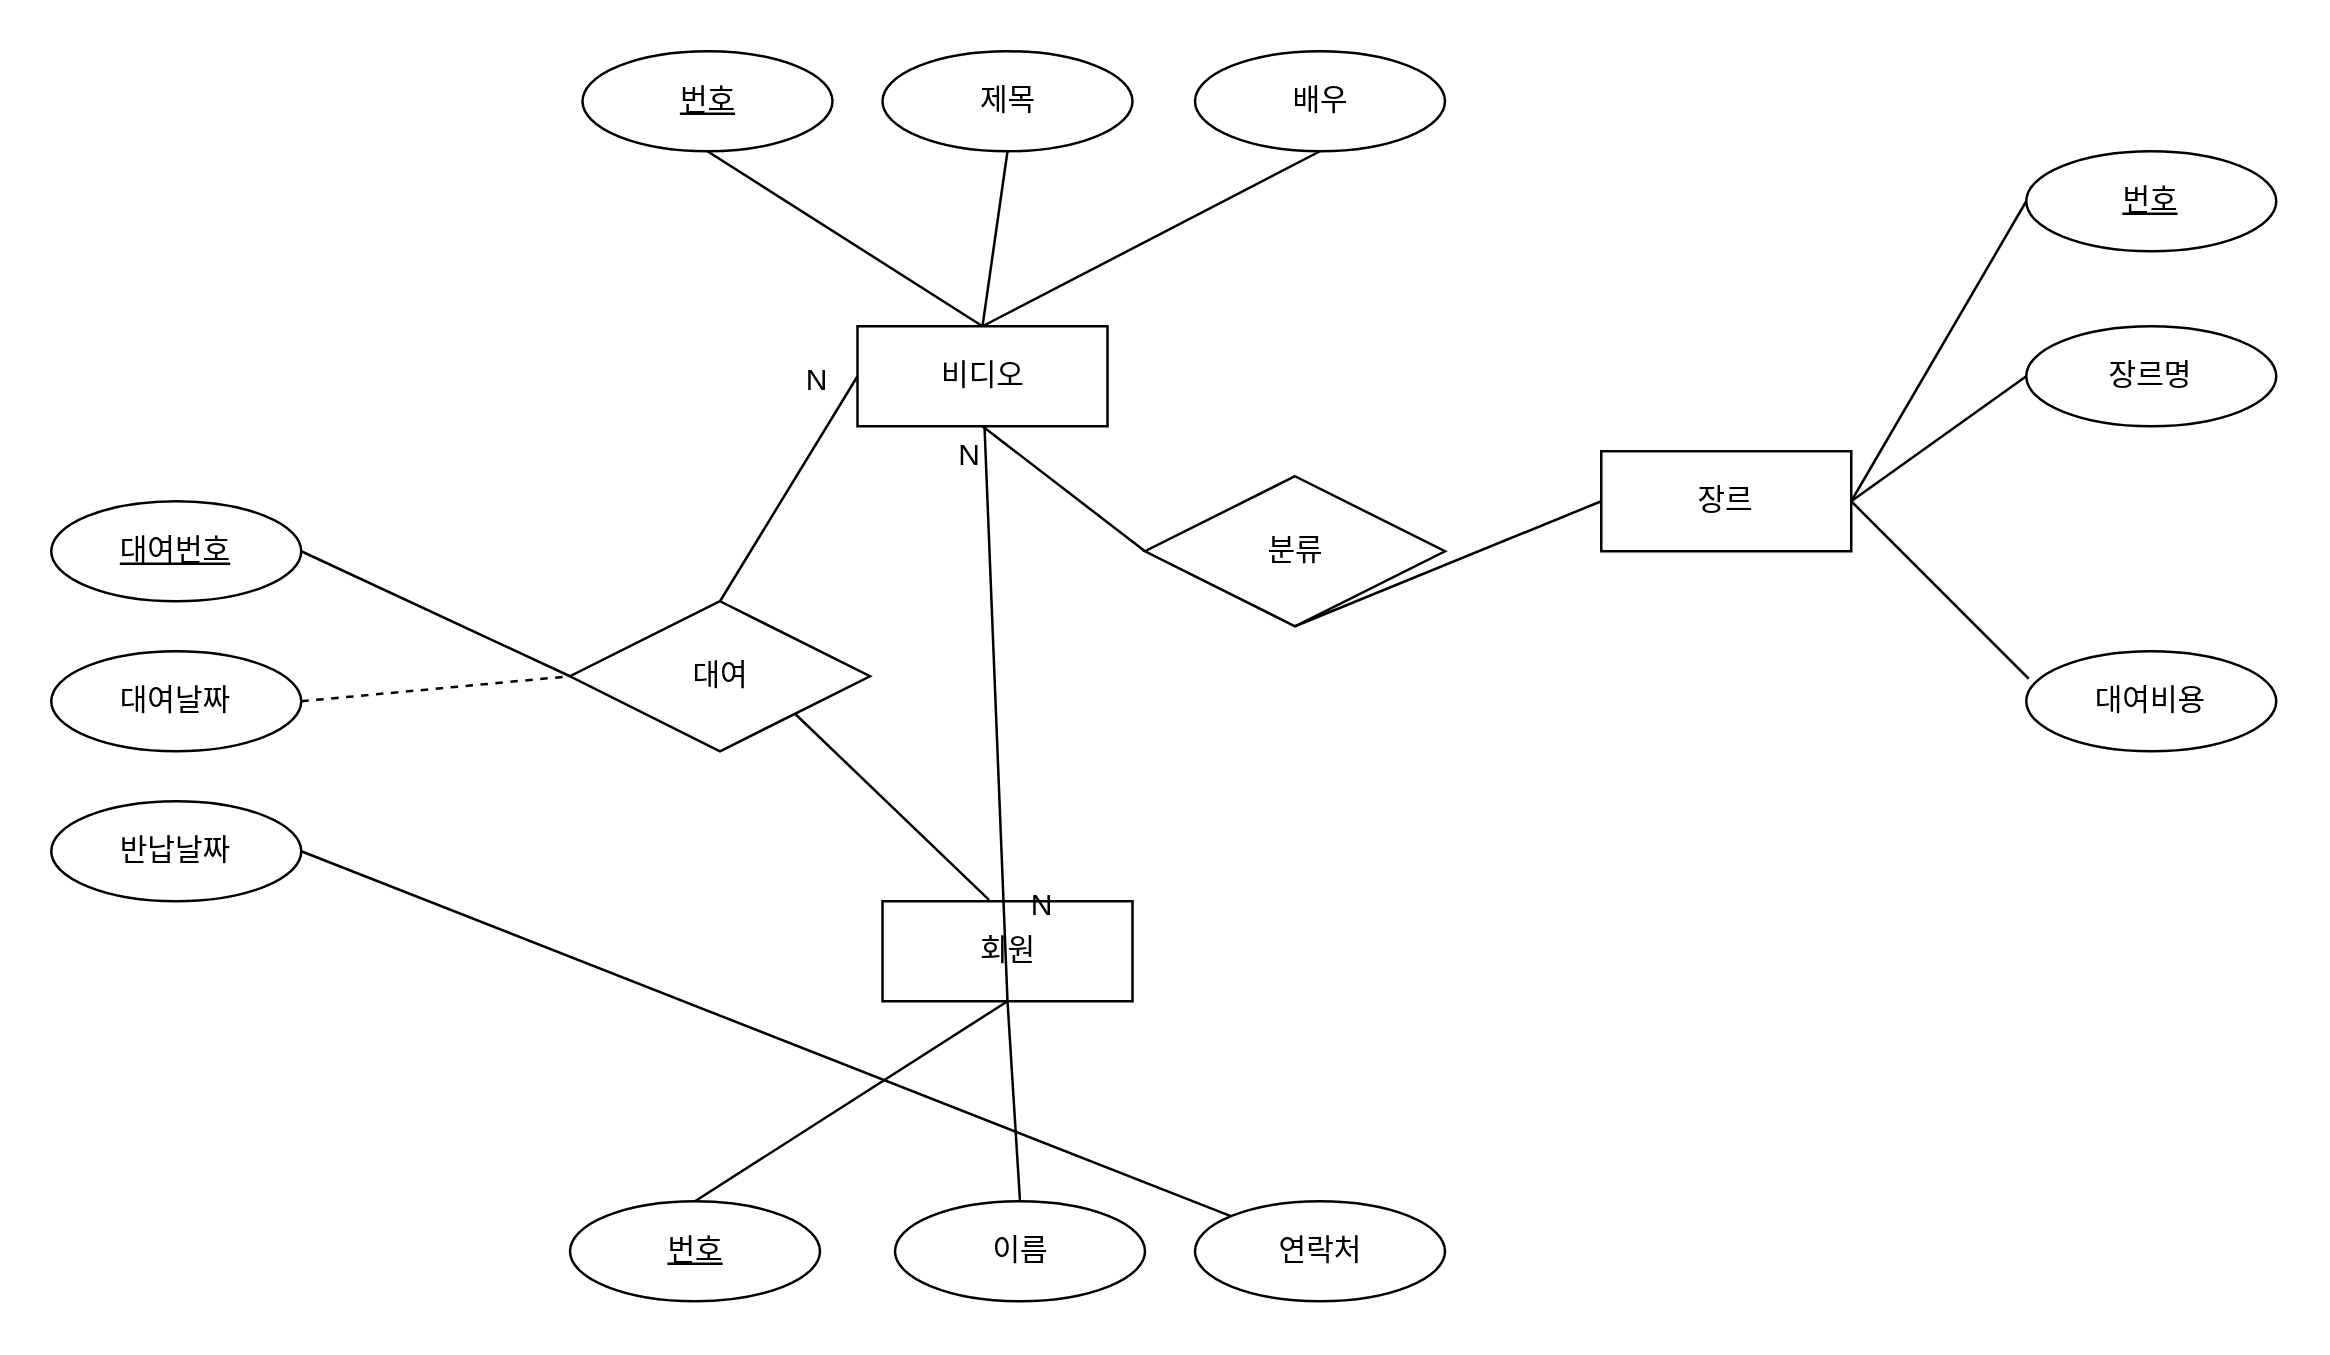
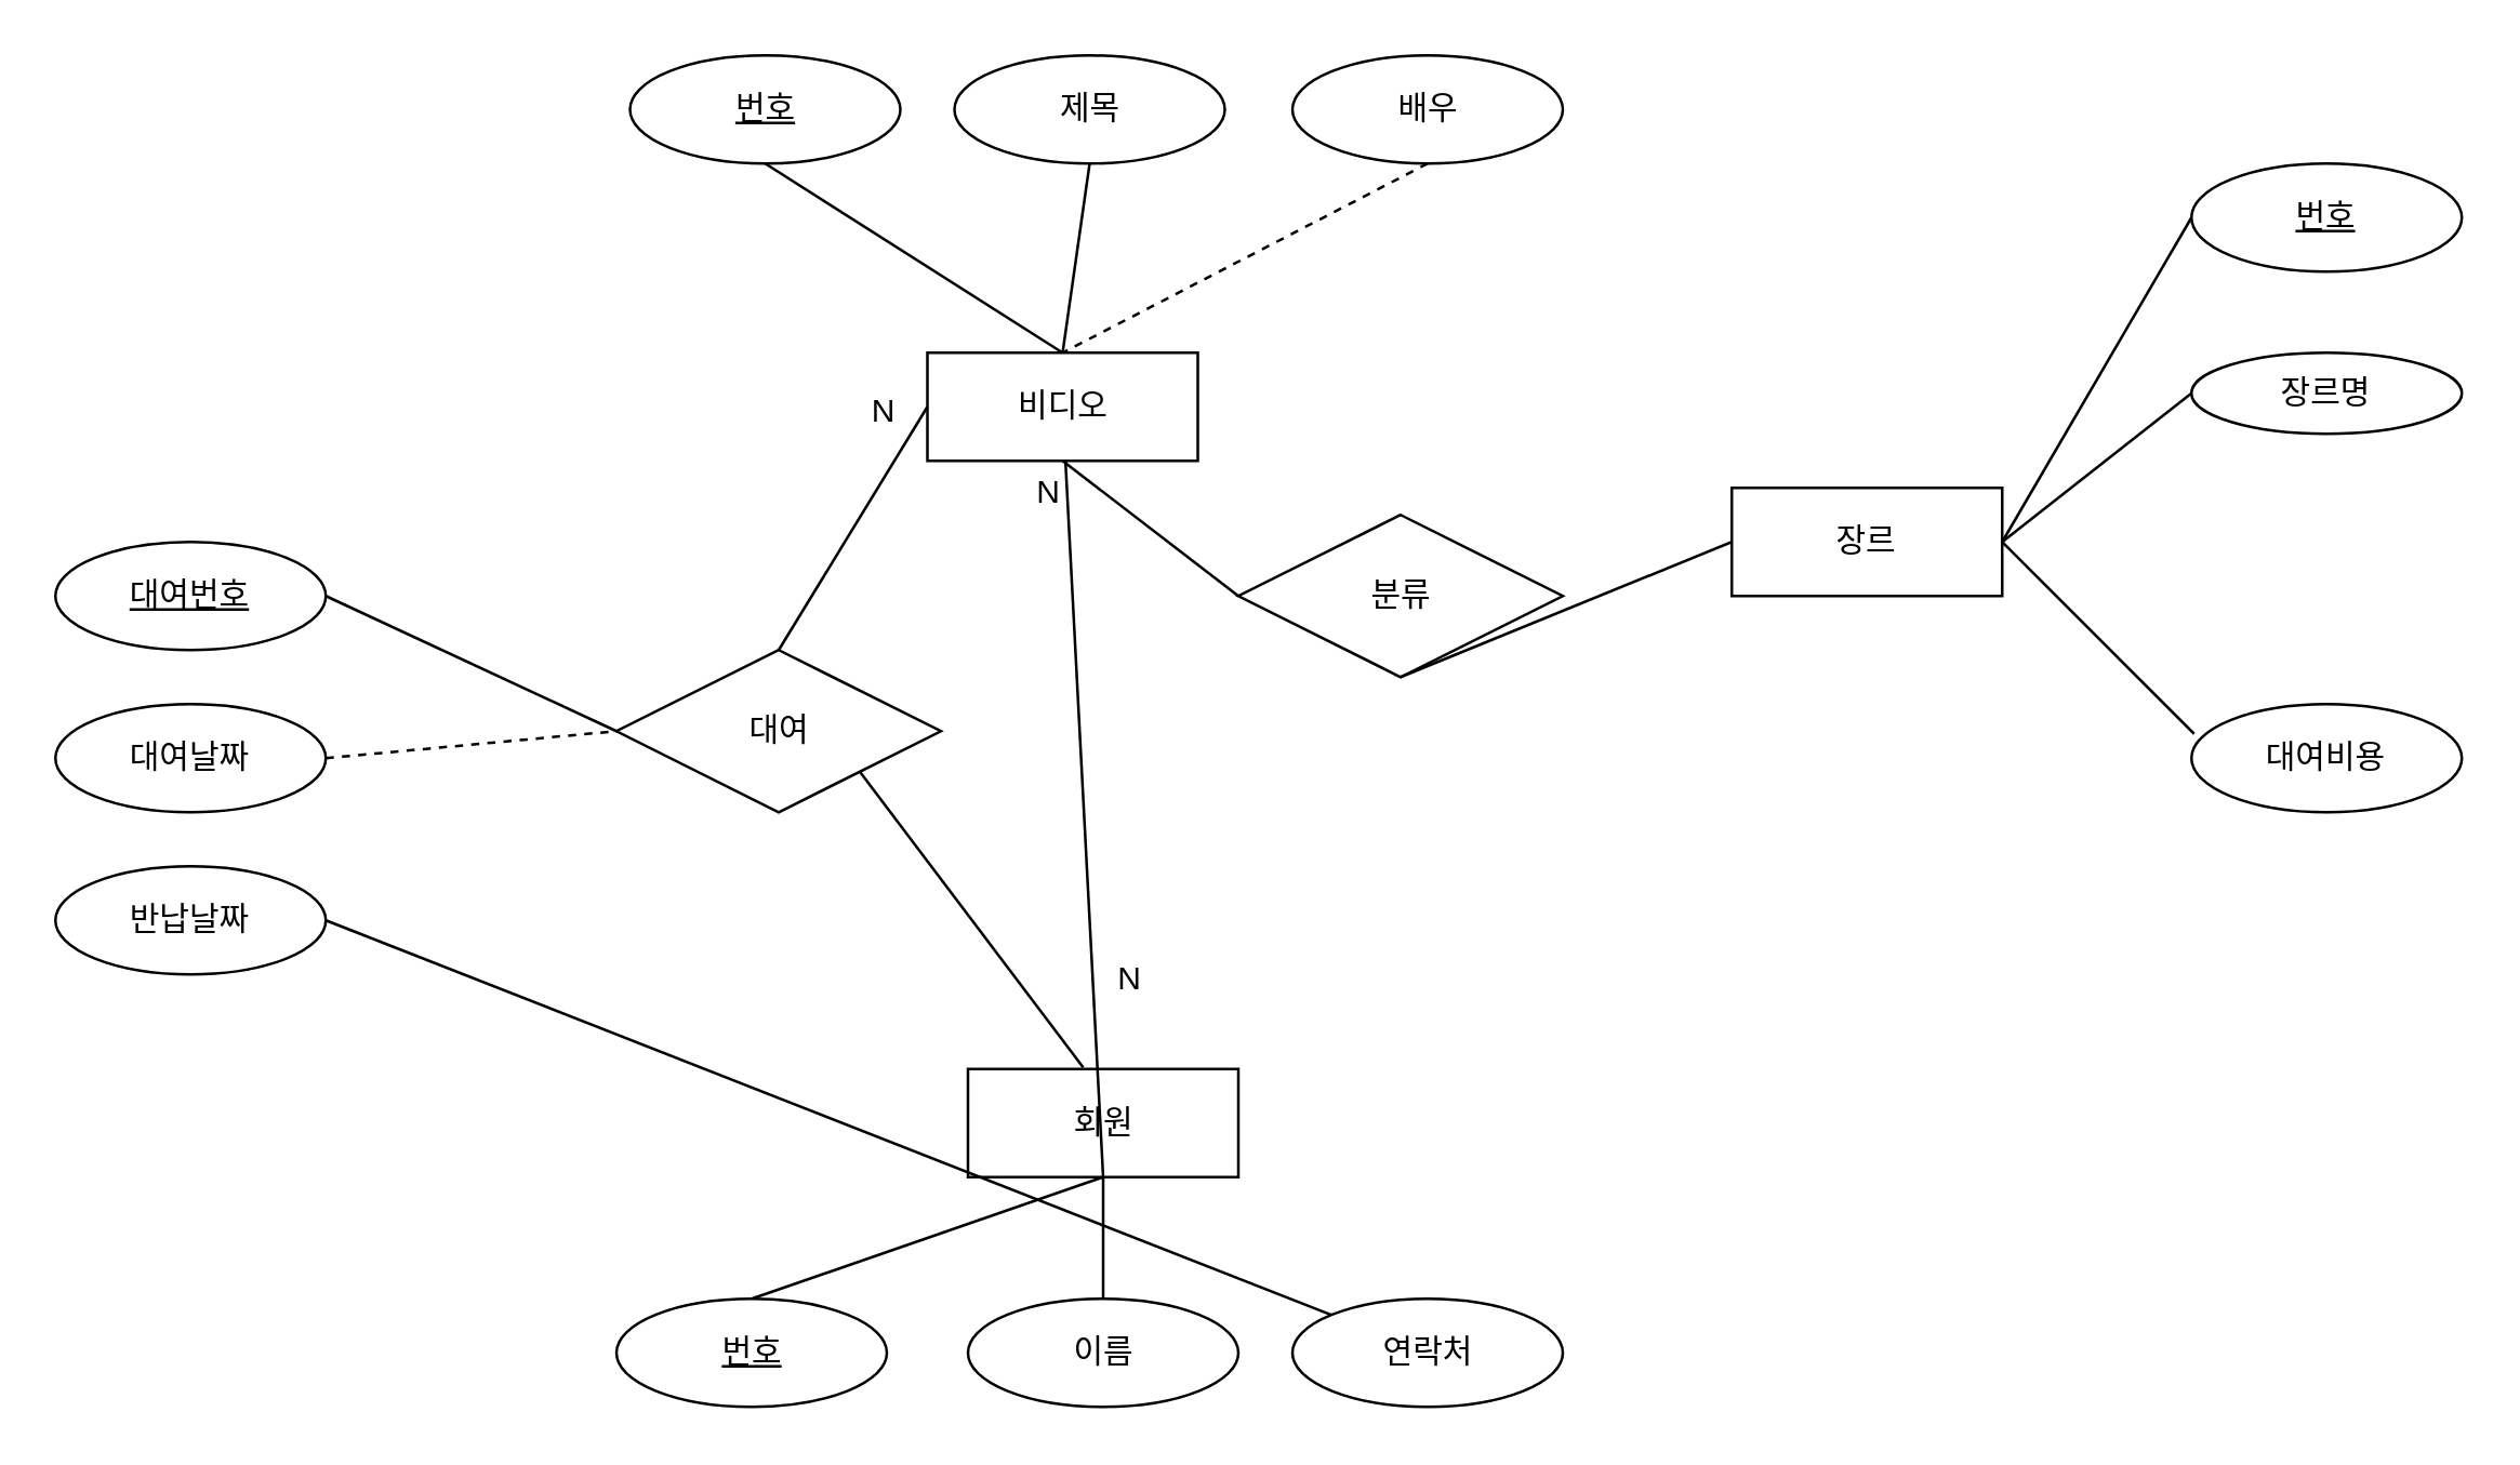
  <mxCell id="0" />
  <mxCell id="1" parent="0" />
  <mxCell id="2" value="장르" style="whiteSpace=wrap;html=1;align=center;" vertex="1" parent="1"><mxGeometry x="640" y="180" width="100" height="40" as="geometry" /></mxCell>
- <mxCell id="3" value="회원" style="whiteSpace=wrap;html=1;align=center;" vertex="1" parent="1"><mxGeometry x="352.5" y="360" width="100" height="40" as="geometry" /></mxCell>
+ <mxCell id="3" value="회원" style="whiteSpace=wrap;html=1;align=center;" vertex="1" parent="1"><mxGeometry x="357.5" y="395" width="100" height="40" as="geometry" /></mxCell>
  <mxCell id="4" value="비디오" style="whiteSpace=wrap;html=1;align=center;" vertex="1" parent="1"><mxGeometry x="342.5" y="130" width="100" height="40" as="geometry" /></mxCell>
  <mxCell id="5" value="번호" style="ellipse;whiteSpace=wrap;html=1;align=center;fontStyle=4;" vertex="1" parent="1"><mxGeometry x="810" y="60" width="100" height="40" as="geometry" /></mxCell>
- <mxCell id="6" value="장르명" style="ellipse;whiteSpace=wrap;html=1;align=center;" vertex="1" parent="1"><mxGeometry x="810" y="130" width="100" height="40" as="geometry" /></mxCell>
+ <mxCell id="6" value="장르명" style="ellipse;whiteSpace=wrap;html=1;align=center;" vertex="1" parent="1"><mxGeometry x="810" y="130" width="100" height="30" as="geometry" /></mxCell>
  <mxCell id="7" value="대여비용" style="ellipse;whiteSpace=wrap;html=1;align=center;" vertex="1" parent="1"><mxGeometry x="810" y="260" width="100" height="40" as="geometry" /></mxCell>
  <mxCell id="8" value="" style="endArrow=none;html=1;rounded=0;entryX=1;entryY=0.5;entryDx=0;entryDy=0;exitX=0;exitY=0.5;exitDx=0;exitDy=0;" edge="1" parent="1" source="5" target="2"><mxGeometry relative="1" as="geometry"><mxPoint x="493" y="440" as="sourcePoint" /><mxPoint x="653" y="440" as="targetPoint" /></mxGeometry></mxCell>
  <mxCell id="9" value="" style="endArrow=none;html=1;rounded=0;exitX=1;exitY=0.5;exitDx=0;exitDy=0;entryX=0;entryY=0.5;entryDx=0;entryDy=0;" edge="1" parent="1" source="2" target="6"><mxGeometry relative="1" as="geometry"><mxPoint x="493" y="440" as="sourcePoint" /><mxPoint x="653" y="440" as="targetPoint" /></mxGeometry></mxCell>
  <mxCell id="10" value="" style="endArrow=none;html=1;rounded=0;exitX=1;exitY=0.5;exitDx=0;exitDy=0;entryX=0.01;entryY=0.275;entryDx=0;entryDy=0;entryPerimeter=0;" edge="1" parent="1" source="2" target="7"><mxGeometry relative="1" as="geometry"><mxPoint x="713" y="310" as="sourcePoint" /><mxPoint x="784" y="340" as="targetPoint" /></mxGeometry></mxCell>
  <mxCell id="11" value="제목" style="ellipse;whiteSpace=wrap;html=1;align=center;" vertex="1" parent="1"><mxGeometry x="352.5" y="20" width="100" height="40" as="geometry" /></mxCell>
  <mxCell id="12" value="번호" style="ellipse;whiteSpace=wrap;html=1;align=center;fontStyle=4;" vertex="1" parent="1"><mxGeometry x="232.5" y="20" width="100" height="40" as="geometry" /></mxCell>
  <mxCell id="13" value="배우" style="ellipse;whiteSpace=wrap;html=1;align=center;" vertex="1" parent="1"><mxGeometry x="477.5" y="20" width="100" height="40" as="geometry" /></mxCell>
  <mxCell id="14" value="" style="endArrow=none;html=1;rounded=0;entryX=0.5;entryY=0;entryDx=0;entryDy=0;exitX=0.5;exitY=1;exitDx=0;exitDy=0;" edge="1" parent="1" source="12" target="4"><mxGeometry relative="1" as="geometry"><mxPoint x="477.5" y="30" as="sourcePoint" /><mxPoint x="387.5" y="120" as="targetPoint" /></mxGeometry></mxCell>
  <mxCell id="15" value="" style="endArrow=none;html=1;rounded=0;exitX=0.5;exitY=1;exitDx=0;exitDy=0;entryX=0.5;entryY=0;entryDx=0;entryDy=0;" edge="1" parent="1" source="11" target="4"><mxGeometry relative="1" as="geometry"><mxPoint x="292.5" y="70" as="sourcePoint" /><mxPoint x="392.5" y="123" as="targetPoint" /></mxGeometry></mxCell>
- <mxCell id="16" value="" style="endArrow=none;html=1;rounded=0;entryX=0.5;entryY=0;entryDx=0;entryDy=0;exitX=0.5;exitY=1;exitDx=0;exitDy=0;" edge="1" parent="1" source="13" target="4"><mxGeometry relative="1" as="geometry"><mxPoint x="292.5" y="70" as="sourcePoint" /><mxPoint x="402.5" y="120" as="targetPoint" /></mxGeometry></mxCell>
+ <mxCell id="16" value="" style="endArrow=none;html=1;rounded=0;entryX=0.5;entryY=0;entryDx=0;entryDy=0;exitX=0.5;exitY=1;exitDx=0;exitDy=0;dashed=1;" edge="1" parent="1" source="13" target="4"><mxGeometry relative="1" as="geometry"><mxPoint x="292.5" y="70" as="sourcePoint" /><mxPoint x="402.5" y="120" as="targetPoint" /></mxGeometry></mxCell>
  <mxCell id="17" value="번호" style="ellipse;whiteSpace=wrap;html=1;align=center;fontStyle=4;" vertex="1" parent="1"><mxGeometry x="227.5" y="480" width="100" height="40" as="geometry" /></mxCell>
  <mxCell id="18" value="이름" style="ellipse;whiteSpace=wrap;html=1;align=center;" vertex="1" parent="1"><mxGeometry x="357.5" y="480" width="100" height="40" as="geometry" /></mxCell>
  <mxCell id="19" value="연락처" style="ellipse;whiteSpace=wrap;html=1;align=center;" vertex="1" parent="1"><mxGeometry x="477.5" y="480" width="100" height="40" as="geometry" /></mxCell>
  <mxCell id="20" value="" style="endArrow=none;html=1;rounded=0;exitX=0.5;exitY=1;exitDx=0;exitDy=0;entryX=0.5;entryY=0;entryDx=0;entryDy=0;" edge="1" parent="1" source="3" target="17"><mxGeometry relative="1" as="geometry"><mxPoint x="367.5" y="0" as="sourcePoint" /><mxPoint x="357.5" y="70" as="targetPoint" /></mxGeometry></mxCell>
  <mxCell id="21" value="" style="endArrow=none;html=1;rounded=0;exitX=0.5;exitY=1;exitDx=0;exitDy=0;entryX=0.5;entryY=0;entryDx=0;entryDy=0;" edge="1" parent="1" source="3" target="18"><mxGeometry relative="1" as="geometry"><mxPoint x="397.5" y="420" as="sourcePoint" /><mxPoint x="287.5" y="490" as="targetPoint" /></mxGeometry></mxCell>
  <mxCell id="22" value="" style="endArrow=none;html=1;rounded=0;exitX=0.5;exitY=1;exitDx=0;exitDy=0;" edge="1" parent="1" source="3" target="4"><mxGeometry relative="1" as="geometry"><mxPoint x="397.5" y="420" as="sourcePoint" /><mxPoint x="417.5" y="490" as="targetPoint" /></mxGeometry></mxCell>
  <mxCell id="23" value="분류" style="shape=rhombus;perimeter=rhombusPerimeter;whiteSpace=wrap;html=1;align=center;" vertex="1" parent="1"><mxGeometry x="457.5" y="190" width="120" height="60" as="geometry" /></mxCell>
  <mxCell id="24" value="" style="endArrow=none;html=1;rounded=0;exitX=0;exitY=0.5;exitDx=0;exitDy=0;entryX=0.5;entryY=1;entryDx=0;entryDy=0;" edge="1" parent="1" source="23" target="4"><mxGeometry relative="1" as="geometry"><mxPoint x="540" y="360" as="sourcePoint" /><mxPoint x="700" y="360" as="targetPoint" /></mxGeometry></mxCell>
  <mxCell id="25" value="N" style="resizable=0;html=1;whiteSpace=wrap;align=right;verticalAlign=bottom;" connectable="0" vertex="1" parent="24"><mxGeometry x="1" relative="1" as="geometry"><mxPoint y="20" as="offset" /></mxGeometry></mxCell>
  <mxCell id="26" value="" style="endArrow=none;html=1;rounded=0;exitX=0;exitY=0.5;exitDx=0;exitDy=0;entryX=0.5;entryY=1;entryDx=0;entryDy=0;" edge="1" parent="1" source="2" target="23"><mxGeometry relative="1" as="geometry"><mxPoint x="460" y="230" as="sourcePoint" /><mxPoint x="413" y="170" as="targetPoint" /></mxGeometry></mxCell>
  <mxCell id="27" value="대여" style="shape=rhombus;perimeter=rhombusPerimeter;whiteSpace=wrap;html=1;align=center;" vertex="1" parent="1"><mxGeometry x="227.5" y="240" width="120" height="60" as="geometry" /></mxCell>
  <mxCell id="28" value="" style="endArrow=none;html=1;rounded=0;exitX=0.5;exitY=0;exitDx=0;exitDy=0;entryX=0;entryY=0.5;entryDx=0;entryDy=0;" edge="1" parent="1" source="27" target="4"><mxGeometry relative="1" as="geometry"><mxPoint x="420" y="280" as="sourcePoint" /><mxPoint x="365" y="220" as="targetPoint" /></mxGeometry></mxCell>
  <mxCell id="29" value="N" style="resizable=0;html=1;whiteSpace=wrap;align=right;verticalAlign=bottom;" connectable="0" vertex="1" parent="28"><mxGeometry x="1" relative="1" as="geometry"><mxPoint x="-10" y="10" as="offset" /></mxGeometry></mxCell>
  <mxCell id="30" value="" style="endArrow=none;html=1;rounded=0;entryX=1;entryY=1;entryDx=0;entryDy=0;exitX=0.426;exitY=-0.014;exitDx=0;exitDy=0;exitPerimeter=0;" edge="1" parent="1" source="3" target="27"><mxGeometry relative="1" as="geometry"><mxPoint x="398" y="368" as="sourcePoint" /><mxPoint x="353" y="160" as="targetPoint" /></mxGeometry></mxCell>
  <mxCell id="31" value="N" style="resizable=0;html=1;whiteSpace=wrap;align=right;verticalAlign=bottom;" connectable="0" vertex="1" parent="30"><mxGeometry x="1" relative="1" as="geometry"><mxPoint x="105" y="85" as="offset" /></mxGeometry></mxCell>
  <mxCell id="32" value="대여날짜" style="ellipse;whiteSpace=wrap;html=1;align=center;" vertex="1" parent="1"><mxGeometry x="20" y="260" width="100" height="40" as="geometry" /></mxCell>
  <mxCell id="33" value="반납날짜" style="ellipse;whiteSpace=wrap;html=1;align=center;" vertex="1" parent="1"><mxGeometry x="20" y="320" width="100" height="40" as="geometry" /></mxCell>
  <mxCell id="34" value="" style="endArrow=none;html=1;rounded=0;entryX=0;entryY=0.5;entryDx=0;entryDy=0;exitX=1;exitY=0.5;exitDx=0;exitDy=0;dashed=1;" edge="1" parent="1" source="32" target="27"><mxGeometry relative="1" as="geometry"><mxPoint x="293" y="70" as="sourcePoint" /><mxPoint x="403" y="140" as="targetPoint" /></mxGeometry></mxCell>
  <mxCell id="35" value="" style="endArrow=none;html=1;rounded=0;exitX=1;exitY=0.5;exitDx=0;exitDy=0;" edge="1" parent="1" source="33" target="19"><mxGeometry relative="1" as="geometry"><mxPoint y="230" as="sourcePoint" x="120" /><mxPoint x="228" y="280" as="targetPoint" /></mxGeometry></mxCell>
  <mxCell id="36" value="대여번호" style="ellipse;whiteSpace=wrap;html=1;align=center;fontStyle=4;" vertex="1" parent="1"><mxGeometry x="20" y="200" width="100" height="40" as="geometry" /></mxCell>
  <mxCell id="37" value="" style="endArrow=none;html=1;rounded=0;entryX=0;entryY=0.5;entryDx=0;entryDy=0;exitX=1;exitY=0.5;exitDx=0;exitDy=0;" edge="1" parent="1" source="36" target="27"><mxGeometry relative="1" as="geometry"><mxPoint x="130" y="290" as="sourcePoint" /><mxPoint x="228" y="280" as="targetPoint" /></mxGeometry></mxCell>
